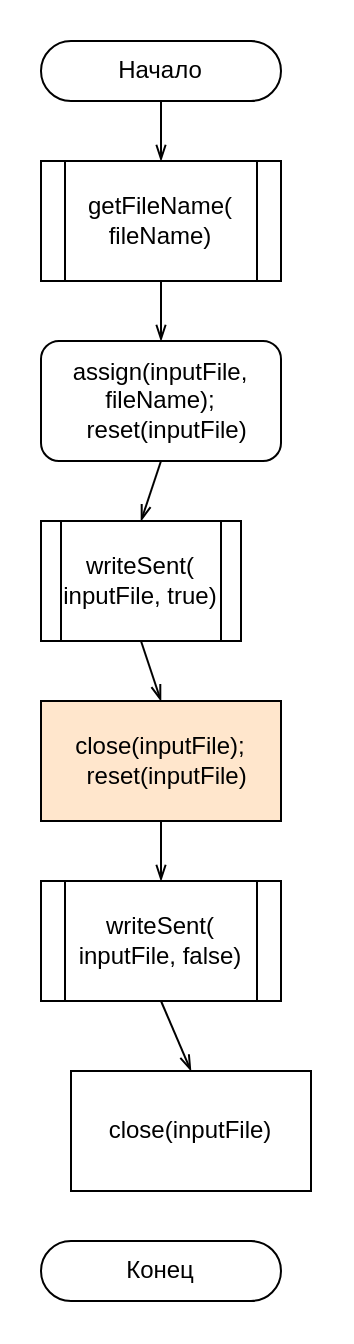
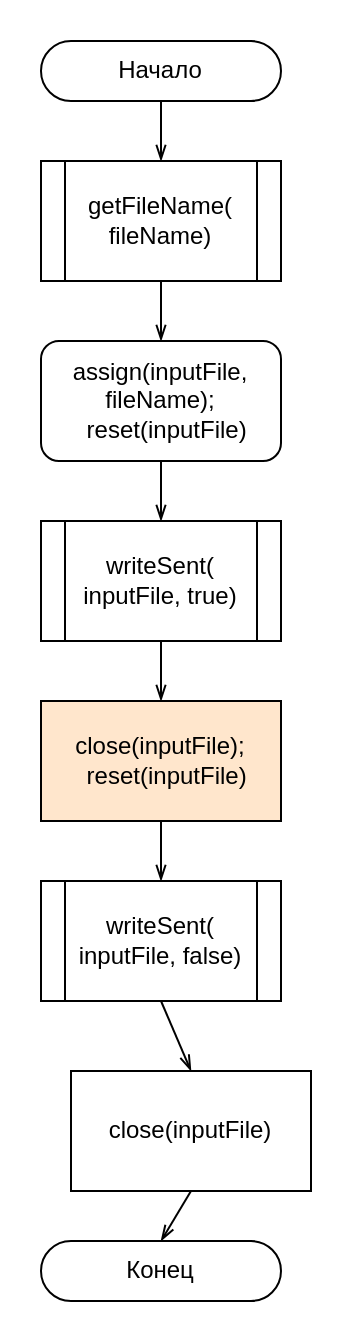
  <mxCell id="0" />
  <mxCell id="1" parent="0" />
  <mxCell id="2" value="Начало" style="rounded=1;whiteSpace=wrap;html=1;perimeterSpacing=0;arcSize=50;" vertex="1" parent="1"><mxGeometry width="120" height="30" as="geometry" x="20" y="20" /></mxCell>
  <mxCell id="3" value="getFileName(&lt;br&gt;fileName)" style="shape=process;whiteSpace=wrap;html=1;backgroundOutline=1;" vertex="1" parent="1"><mxGeometry y="80" width="120" height="60" as="geometry" x="20" /></mxCell>
  <mxCell id="4" value="&lt;div&gt;assign(inputFile, fileName);&lt;/div&gt;&lt;div&gt;&amp;nbsp; reset(inputFile)&lt;/div&gt;" style="whiteSpace=wrap;html=1;rounded=1;" vertex="1" parent="1"><mxGeometry y="170" width="120" height="60" as="geometry" x="20" /></mxCell>
- <mxCell id="5" value="writeSent(&lt;br&gt;inputFile, true)" style="shape=process;whiteSpace=wrap;html=1;backgroundOutline=1;" vertex="1" parent="1"><mxGeometry x="20" y="260" width="100" height="60" as="geometry" /></mxCell>
+ <mxCell id="5" value="writeSent(&lt;br&gt;inputFile, true)" style="shape=process;whiteSpace=wrap;html=1;backgroundOutline=1;" vertex="1" parent="1"><mxGeometry y="260" width="120" height="60" as="geometry" x="20" /></mxCell>
  <mxCell id="6" value="&lt;div&gt;close(inputFile);&lt;/div&gt;&lt;div&gt;&amp;nbsp; reset(inputFile)&lt;/div&gt;" style="rounded=0;whiteSpace=wrap;html=1;fillColor=#ffe6cc;" vertex="1" parent="1"><mxGeometry y="350" width="120" height="60" as="geometry" x="20" /></mxCell>
  <mxCell id="7" value="writeSent(&lt;br&gt;inputFile, false)" style="shape=process;whiteSpace=wrap;html=1;backgroundOutline=1;" vertex="1" parent="1"><mxGeometry y="440" width="120" height="60" as="geometry" x="20" /></mxCell>
  <mxCell id="8" value="&lt;span&gt;close(inputFile)&lt;/span&gt;" style="rounded=0;whiteSpace=wrap;html=1;" vertex="1" parent="1"><mxGeometry x="35" y="535" width="120" height="60" as="geometry" /></mxCell>
  <mxCell id="9" value="Конец" style="rounded=1;whiteSpace=wrap;html=1;perimeterSpacing=0;arcSize=50;" vertex="1" parent="1"><mxGeometry y="620" width="120" height="30" as="geometry" x="20" /></mxCell>
  <mxCell id="10" value="" style="endArrow=openThin;html=1;fontFamily=Times New Roman;fontSize=14;endFill=0;entryX=0.5;entryY=0;entryDx=0;entryDy=0;exitX=0.5;exitY=1;exitDx=0;exitDy=0;" edge="1" parent="1" source="2" target="3"><mxGeometry width="50" height="50" relative="1" as="geometry"><mxPoint x="230" y="190" as="sourcePoint" /><mxPoint x="280" y="140" as="targetPoint" /></mxGeometry></mxCell>
  <mxCell id="11" value="" style="endArrow=openThin;html=1;fontFamily=Times New Roman;fontSize=14;endFill=0;entryX=0.5;entryY=0;entryDx=0;entryDy=0;exitX=0.5;exitY=1;exitDx=0;exitDy=0;" edge="1" parent="1" source="3" target="4"><mxGeometry width="50" height="50" relative="1" as="geometry"><mxPoint x="170" y="220" as="sourcePoint" /><mxPoint x="220" y="170" as="targetPoint" /></mxGeometry></mxCell>
  <mxCell id="12" value="" style="endArrow=openThin;html=1;fontFamily=Times New Roman;fontSize=14;endFill=0;entryX=0.5;entryY=0;entryDx=0;entryDy=0;exitX=0.5;exitY=1;exitDx=0;exitDy=0;" edge="1" parent="1" source="4" target="5"><mxGeometry width="50" height="50" relative="1" as="geometry"><mxPoint x="170" y="280" as="sourcePoint" /><mxPoint x="220" y="230" as="targetPoint" /></mxGeometry></mxCell>
  <mxCell id="13" value="" style="endArrow=openThin;html=1;fontFamily=Times New Roman;fontSize=14;endFill=0;exitX=0.5;exitY=1;exitDx=0;exitDy=0;entryX=0.5;entryY=0;entryDx=0;entryDy=0;" edge="1" parent="1" source="5" target="6"><mxGeometry width="50" height="50" relative="1" as="geometry"><mxPoint x="230" y="350" as="sourcePoint" /><mxPoint x="250" y="290" as="targetPoint" /></mxGeometry></mxCell>
  <mxCell id="14" value="" style="endArrow=openThin;html=1;fontFamily=Times New Roman;fontSize=14;endFill=0;entryX=0.5;entryY=0;entryDx=0;entryDy=0;exitX=0.5;exitY=1;exitDx=0;exitDy=0;" edge="1" parent="1" source="6" target="7"><mxGeometry width="50" height="50" relative="1" as="geometry"><mxPoint x="260" y="490" as="sourcePoint" /><mxPoint x="310" y="440" as="targetPoint" /></mxGeometry></mxCell>
  <mxCell id="15" value="" style="endArrow=openThin;html=1;fontFamily=Times New Roman;fontSize=14;endFill=0;entryX=0.5;entryY=0;entryDx=0;entryDy=0;exitX=0.5;exitY=1;exitDx=0;exitDy=0;" edge="1" parent="1" source="7" target="8"><mxGeometry width="50" height="50" relative="1" as="geometry"><mxPoint x="230" y="580" as="sourcePoint" /><mxPoint x="280" y="530" as="targetPoint" /></mxGeometry></mxCell>
+ <mxCell id="16" value="" style="endArrow=openThin;html=1;fontFamily=Times New Roman;fontSize=14;endFill=0;entryX=0.5;entryY=0;entryDx=0;entryDy=0;exitX=0.5;exitY=1;exitDx=0;exitDy=0;" edge="1" parent="1" source="8" target="9"><mxGeometry width="50" height="50" relative="1" as="geometry"><mxPoint x="200" y="550" as="sourcePoint" /><mxPoint x="250" y="500" as="targetPoint" /></mxGeometry></mxCell>
